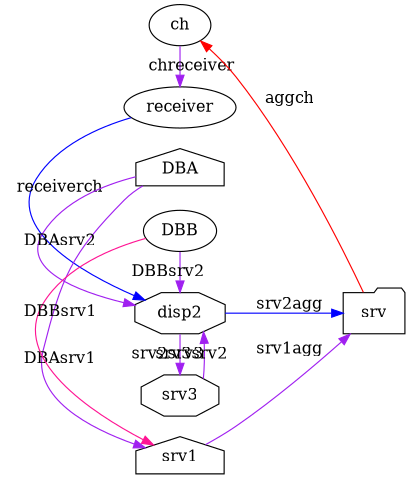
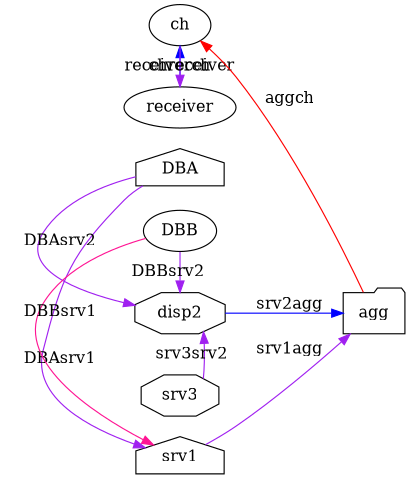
  digraph {
    rankdir=LR
    node [shape=ellipse]
    edge [color=purple]
    n1 [label=receiver]
    n2 [label=ch]
    n3 [label=srv1 shape=house]
    n4 [label=disp2 shape=octagon]
    n5 [label=srv3 shape=octagon]
    n6 [label=DBA shape=house]
    n7 [label=DBB]
-   n8 [label=srv shape=folder]
+   n8 [label=agg shape=folder]
    subgraph sub_1 {
      rank=same
      n1
      n2
      n3
      n4
      n5
      n6
      n7
    }
    subgraph sub_2 {
      rank=same
      n8
    }
-   n1 -> n4 [color=blue label=receiverch]
+   n1 -> n2 [color=blue label=receiverch]
    n2 -> n1 [label=chreceiver]
    n3 -> n8 [label=srv1agg]
-   n4 -> n5 [label=srv2srv3]
    n4 -> n8 [color=blue label=srv2agg]
    n5 -> n4 [label=srv3srv2]
    n6 -> n3 [label=DBAsrv1]
    n6 -> n4 [label=DBAsrv2]
    n7 -> n3 [color=deeppink label=DBBsrv1]
    n7 -> n4 [label=DBBsrv2]
    n8 -> n2 [color=red label=aggch]
  }
